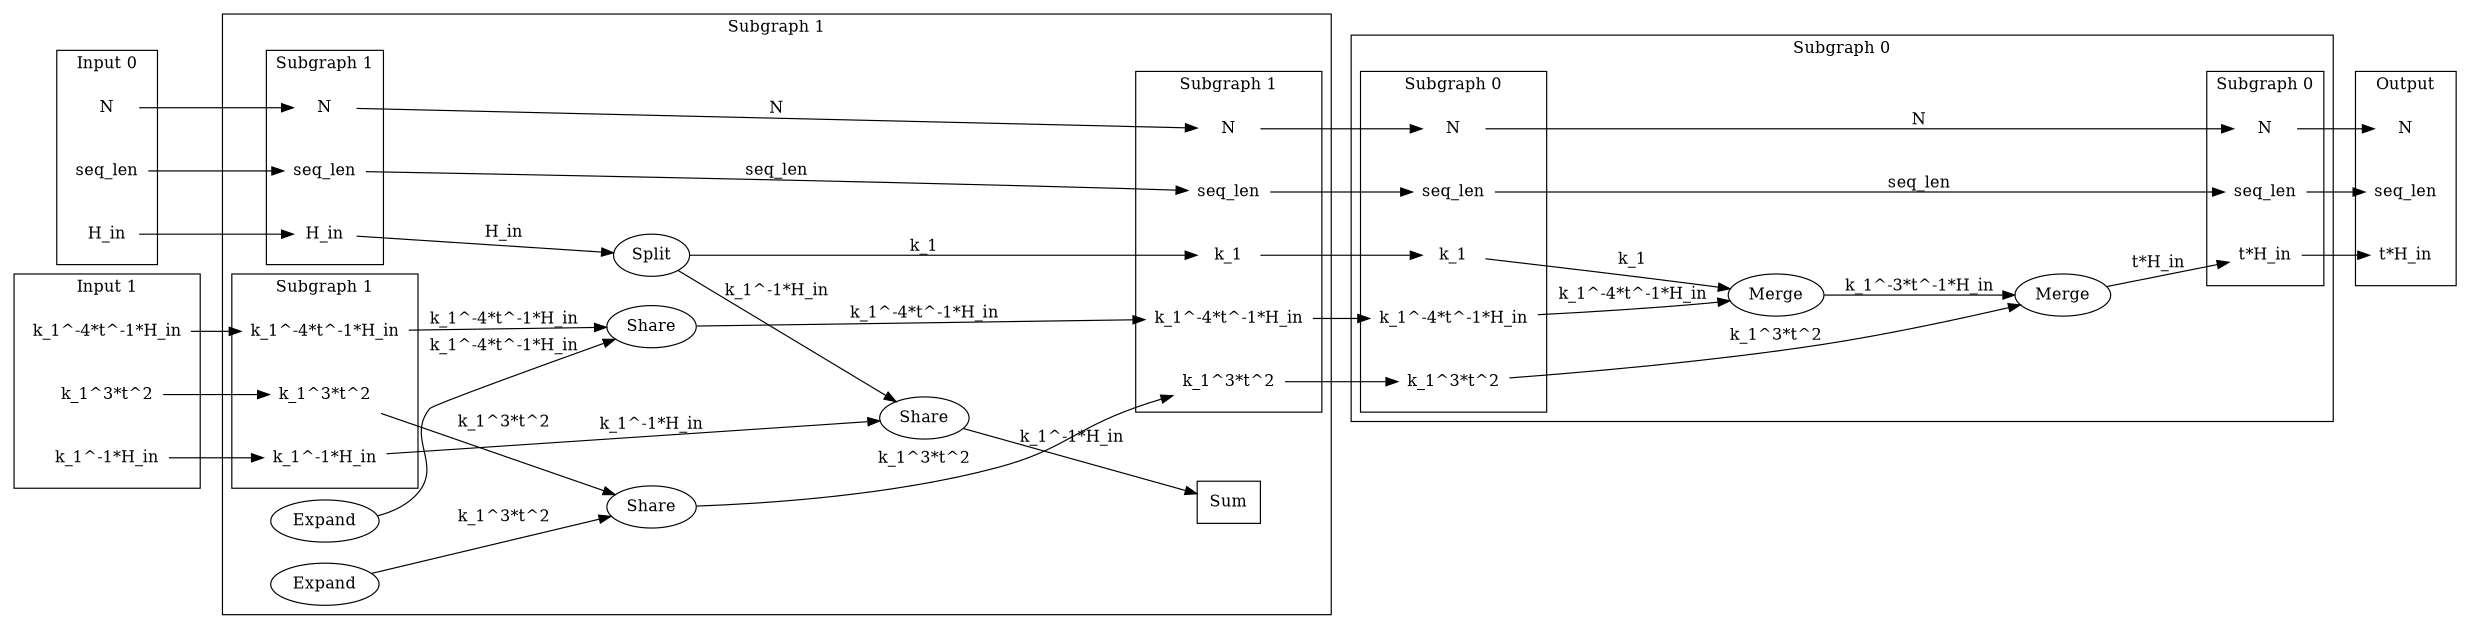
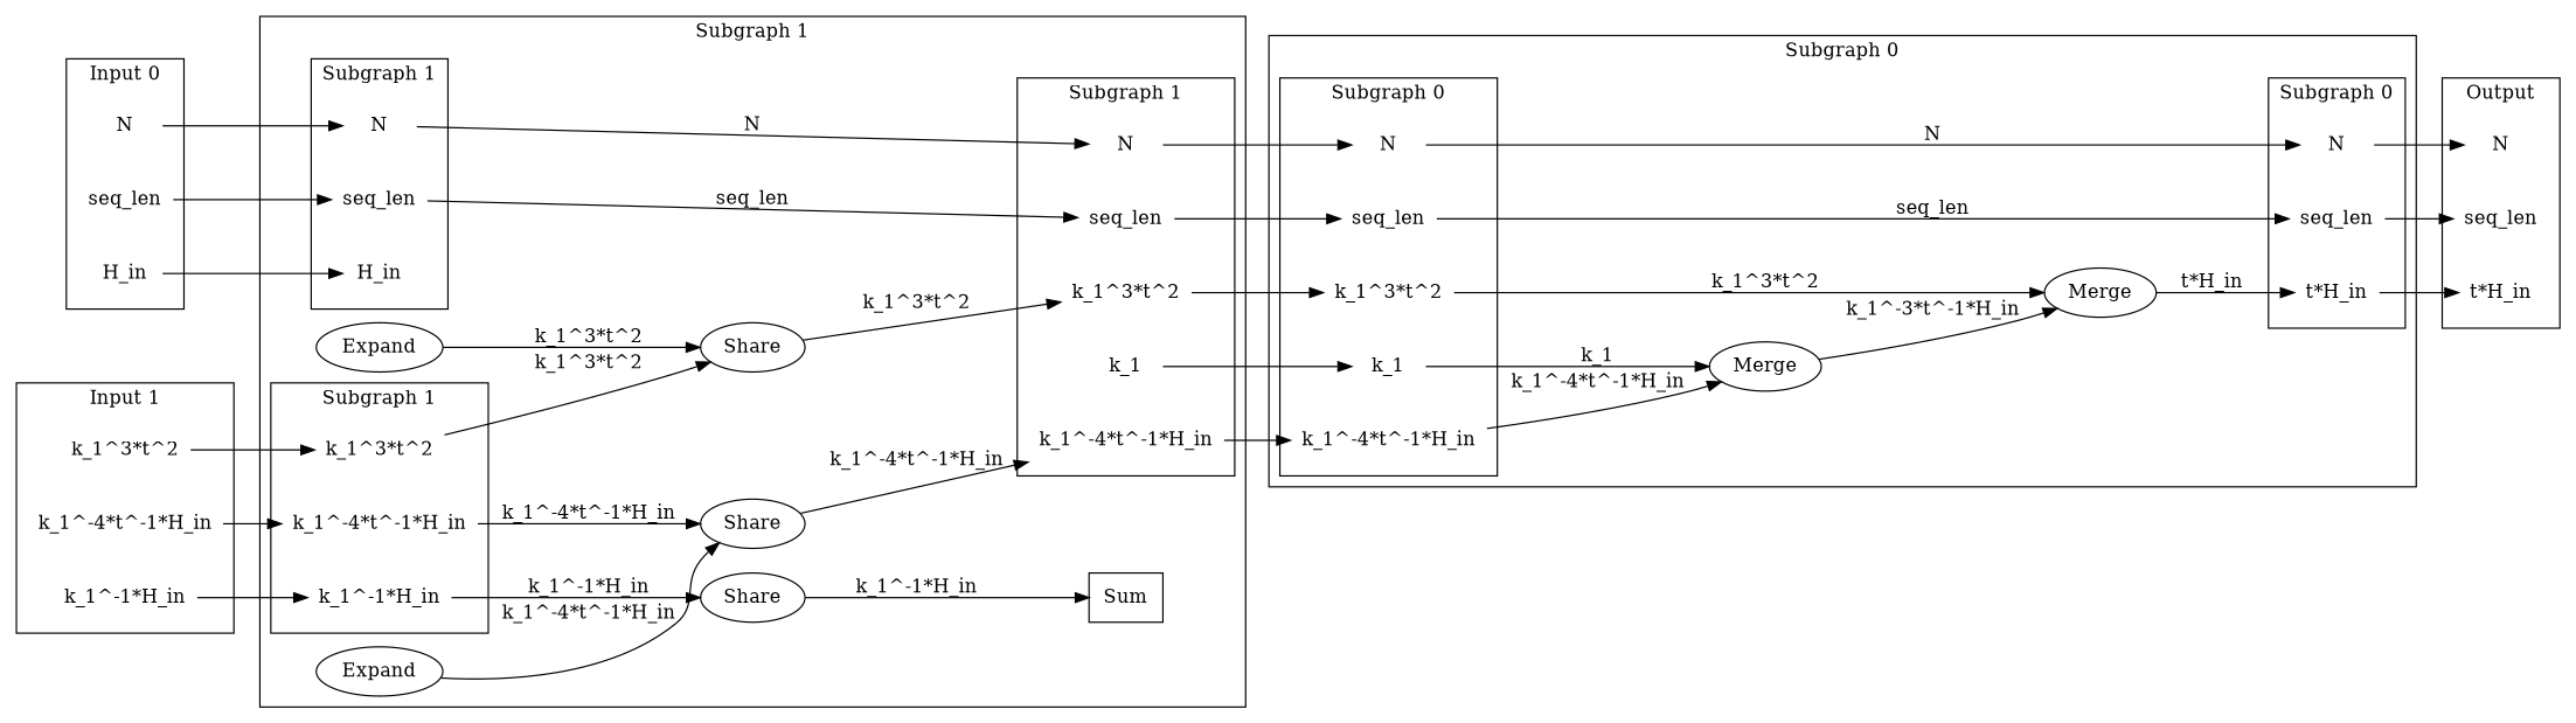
  digraph {
    newrank=true
    rankdir=LR
    node [shape=none]
    n1 [label=N]
    n2 [label=seq_len]
    n3 [label=H_in]
    n4 [label="k_1^3*t^2"]
    n5 [label="k_1^-1*H_in"]
    n6 [label="k_1^-4*t^-1*H_in"]
    n7 [label=N]
    n8 [label=seq_len]
    n9 [label="t*H_in"]
    n10 [label=N]
    n11 [label=seq_len]
    n12 [label="k_1^3*t^2"]
    n13 [label=k_1]
    n14 [label="k_1^-4*t^-1*H_in"]
    n15 [label=Merge shape=""]
    n16 [label=Merge shape=""]
    n17 [label=Sum shape=box]
    n18 [label=N]
    n19 [label=seq_len]
    n20 [label="k_1^3*t^2"]
    n21 [label=k_1]
    n22 [label="k_1^-4*t^-1*H_in"]
    n23 [label=N]
    n24 [label=seq_len]
    n25 [label=H_in]
    n26 [label="k_1^3*t^2"]
    n27 [label="k_1^-1*H_in"]
    n28 [label="k_1^-4*t^-1*H_in"]
-   n29 [label=Split shape=""]
    n30 [label=Share shape=""]
    n31 [label=Share shape=""]
    n32 [label=Share shape=""]
    n33 [label=Expand shape=""]
    n34 [label=Expand shape=""]
    n35 [label=N]
    n36 [label=seq_len]
    n37 [label="t*H_in"]
    subgraph sub_1 {
      rank=same
      n1
      n2
      n3
      n4
      n5
      n6
    }
    subgraph cluster_2 {
      label="Subgraph 0"
      n15
      n16
      subgraph sub_3 {
        label="Subgraph 0"
        rank=same
        n7
        n8
        n9
      }
      subgraph sub_4 {
        label="Subgraph 0"
        rank=same
        n10
        n11
        n12
        n13
        n14
      }
      subgraph cluster_5 {
        n7
        n8
        n9
      }
      subgraph cluster_6 {
        n10
        n11
        n12
        n13
        n14
      }
    }
    subgraph cluster_7 {
      label="Subgraph 1"
-     n29
      n30
      n31
      n32
      n33
      n34
      subgraph sub_8 {
        label="Subgraph 1"
        rank=same
        n17
        n18
        n19
        n20
        n21
        n22
      }
      subgraph sub_9 {
        label="Subgraph 1"
        rank=same
        n23
        n24
        n25
        n26
        n27
        n28
      }
      subgraph cluster_10 {
        n18
        n19
        n20
        n21
        n22
      }
      subgraph cluster_11 {
        n23
        n24
        n25
      }
      subgraph cluster_12 {
        n26
        n27
        n28
      }
    }
    subgraph cluster_13 {
      label="Input 0"
      n1
      n2
      n3
    }
    subgraph cluster_14 {
      label="Input 1"
      n4
      n5
      n6
    }
    subgraph cluster_15 {
      label=Output
      n35
      n36
      n37
    }
    n1 -> n23
    n2 -> n24
    n3 -> n25
    n4 -> n26
    n5 -> n27
    n6 -> n28
    n7 -> n35
    n8 -> n36
    n9 -> n37
    n10 -> n7 [label=N]
    n11 -> n8 [label=seq_len]
    n12 -> n15 [label="k_1^3*t^2"]
    n13 -> n16 [label=k_1]
    n14 -> n16 [label="k_1^-4*t^-1*H_in"]
    n15 -> n9 [label="t*H_in"]
    n16 -> n15 [label="k_1^-3*t^-1*H_in"]
    n18 -> n10
    n19 -> n11
    n20 -> n12
    n21 -> n13
    n22 -> n14
    n23 -> n18 [label=N]
    n24 -> n19 [label=seq_len]
-   n25 -> n29 [label=H_in]
    n26 -> n30 [label="k_1^3*t^2"]
    n27 -> n31 [label="k_1^-1*H_in"]
    n28 -> n32 [label="k_1^-4*t^-1*H_in"]
-   n29 -> n21 [label=k_1]
-   n29 -> n31 [label="k_1^-1*H_in"]
    n30 -> n20 [label="k_1^3*t^2"]
    n31 -> n17 [label="k_1^-1*H_in"]
    n32 -> n22 [label="k_1^-4*t^-1*H_in"]
    n33 -> n32 [label="k_1^-4*t^-1*H_in"]
    n34 -> n30 [label="k_1^3*t^2"]
  }
